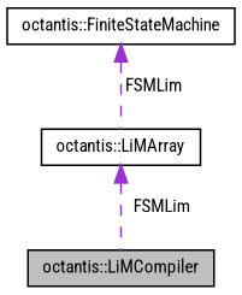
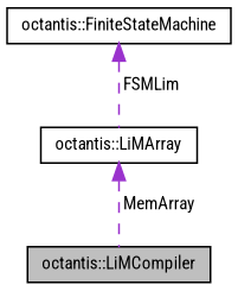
  digraph {
    fontname="Roboto Condensed"
    node [color=black fillcolor=white fontname="Roboto Condensed" fontsize=10 shape=record style=filled]
    edge [color=darkorchid3 dir=back fontname="Roboto Condensed" fontsize=10 labelfontname=Helvetica labelfontsize=10 style=dashed]
    n1 [fillcolor=grey75 fontcolor=black height=0.2 label="octantis::LiMCompiler" width=0.4]
    n2 [height=0.2 label="octantis::FiniteStateMachine" width=0.4]
    n3 [height=0.2 label="octantis::LiMArray" width=0.4]
    n2 -> n3 [label=" FSMLim"]
-   n3 -> n1 [label=" FSMLim"]
+   n3 -> n1 [label=" MemArray"]
  }
